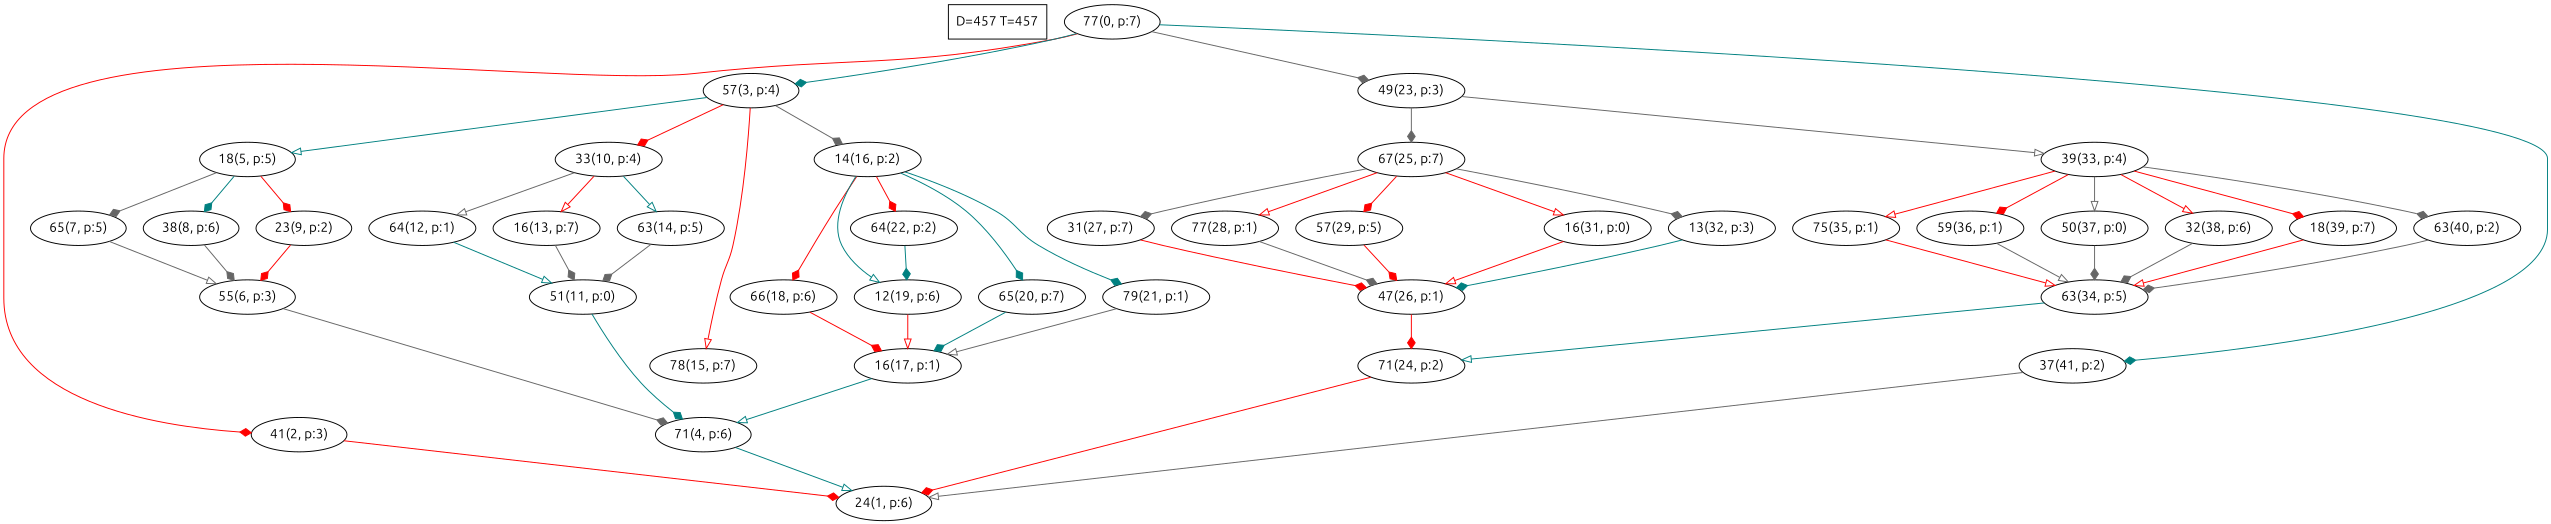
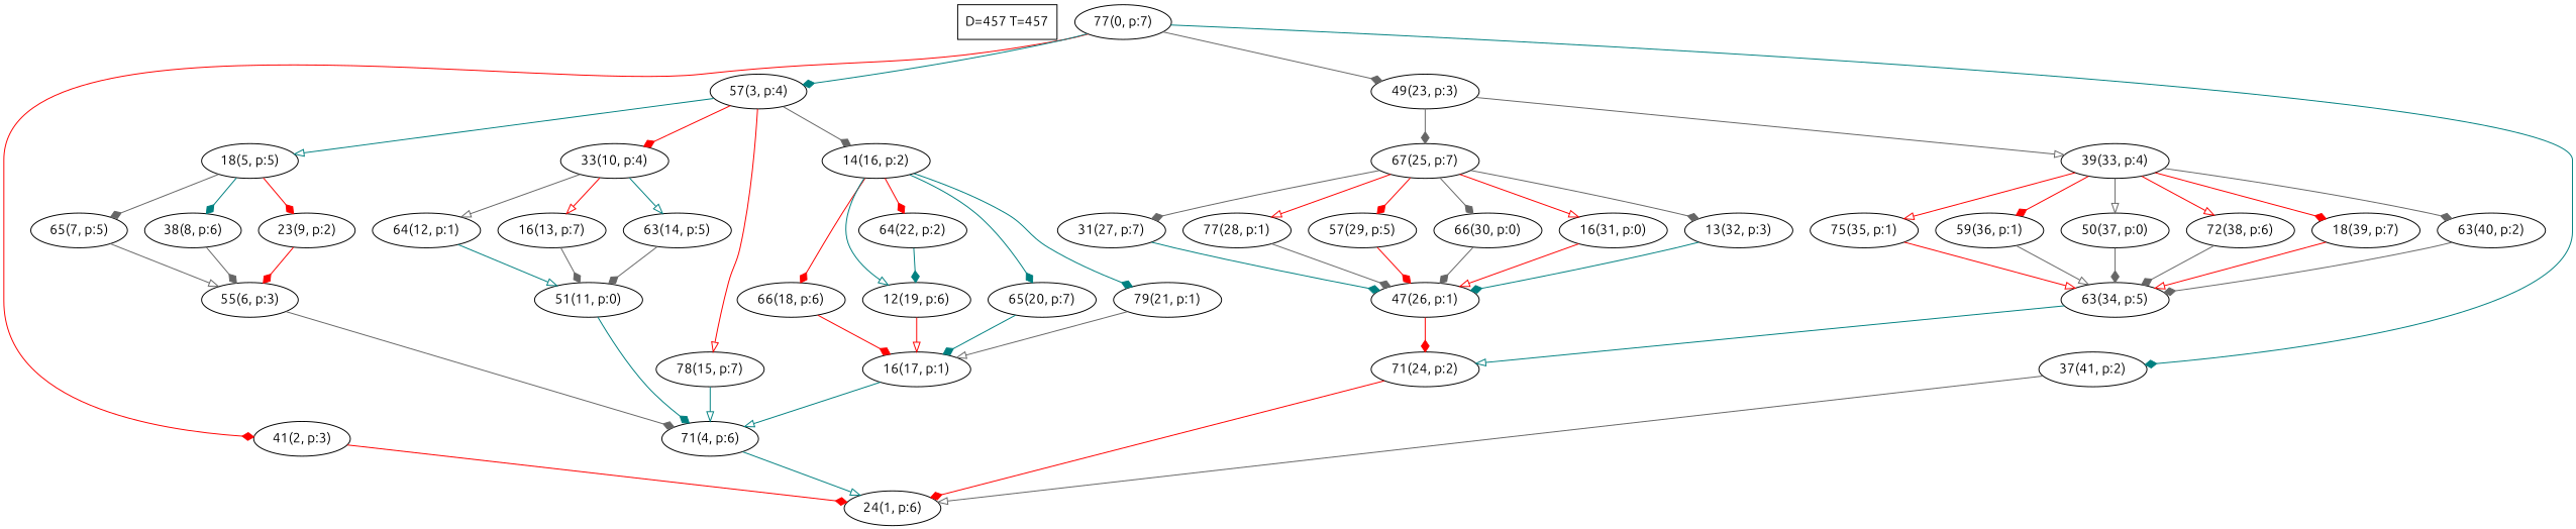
  digraph {
    fontname=Ubuntu
    node [fontname=Ubuntu]
    edge [arrowhead=diamond color=red fontname=Ubuntu]
    n1 [label="D=457 T=457" shape=box]
    n2 [label="77(0, p:7)"]
    n3 [label="41(2, p:3)"]
    n4 [label="57(3, p:4)"]
    n5 [label="49(23, p:3)"]
    n6 [label="37(41, p:2)"]
    n7 [label="24(1, p:6)"]
    n8 [label="18(5, p:5)"]
    n9 [label="33(10, p:4)"]
    n10 [label="78(15, p:7)"]
    n11 [label="14(16, p:2)"]
    n12 [label="67(25, p:7)"]
    n13 [label="39(33, p:4)"]
    n14 [label="65(7, p:5)"]
    n15 [label="38(8, p:6)"]
    n16 [label="23(9, p:2)"]
    n17 [label="64(12, p:1)"]
    n18 [label="16(13, p:7)"]
    n19 [label="63(14, p:5)"]
    n20 [label="71(4, p:6)"]
    n21 [label="66(18, p:6)"]
    n22 [label="12(19, p:6)"]
    n23 [label="65(20, p:7)"]
    n24 [label="79(21, p:1)"]
    n25 [label="64(22, p:2)"]
    n26 [label="55(6, p:3)"]
    n27 [label="51(11, p:0)"]
    n28 [label="16(17, p:1)"]
    n29 [label="31(27, p:7)"]
    n30 [label="77(28, p:1)"]
    n31 [label="57(29, p:5)"]
+   n32 [label="66(30, p:0)"]
    n33 [label="16(31, p:0)"]
    n34 [label="13(32, p:3)"]
    n35 [label="75(35, p:1)"]
    n36 [label="59(36, p:1)"]
    n37 [label="50(37, p:0)"]
-   n38 [label="32(38, p:6)"]
+   n38 [label="72(38, p:6)"]
    n39 [label="18(39, p:7)"]
    n40 [label="63(40, p:2)"]
    n41 [label="71(24, p:2)"]
    n42 [label="47(26, p:1)"]
    n43 [label="63(34, p:5)"]
    n2 -> n3
    n2 -> n4 [color=teal]
    n2 -> n5 [color=gray40]
    n2 -> n6 [color=teal]
    n3 -> n7
    n4 -> n8 [arrowhead=onormal color=teal]
    n4 -> n9
    n4 -> n10 [arrowhead=onormal]
    n4 -> n11 [color=gray40]
    n5 -> n12 [color=gray40]
    n5 -> n13 [arrowhead=onormal color=gray40]
    n6 -> n7 [arrowhead=onormal color=gray40]
    n8 -> n14 [color=gray40]
    n8 -> n15 [color=teal]
    n8 -> n16
    n9 -> n17 [arrowhead=onormal color=gray40]
    n9 -> n18 [arrowhead=onormal]
    n9 -> n19 [arrowhead=onormal color=teal]
+   n10 -> n20 [arrowhead=onormal color=teal]
    n11 -> n21
    n11 -> n22 [arrowhead=onormal color=teal]
    n11 -> n23 [color=teal]
    n11 -> n24 [color=teal]
    n11 -> n25
    n12 -> n29 [color=gray40]
    n12 -> n30 [arrowhead=onormal]
    n12 -> n31
+   n12 -> n32 [color=gray40]
    n12 -> n33 [arrowhead=onormal]
    n12 -> n34 [color=gray40]
    n13 -> n35 [arrowhead=onormal]
    n13 -> n36
    n13 -> n37 [arrowhead=onormal color=gray40]
    n13 -> n38 [arrowhead=onormal]
    n13 -> n39
    n13 -> n40 [color=gray40]
    n14 -> n26 [arrowhead=onormal color=gray40]
    n15 -> n26 [color=gray40]
    n16 -> n26
    n17 -> n27 [arrowhead=onormal color=teal]
    n18 -> n27 [color=gray40]
    n19 -> n27 [color=gray40]
    n20 -> n7 [arrowhead=onormal color=teal]
    n21 -> n28
    n22 -> n28 [arrowhead=onormal]
    n23 -> n28 [color=teal]
    n24 -> n28 [arrowhead=onormal color=gray40]
    n25 -> n22 [color=teal]
    n26 -> n20 [color=gray40]
    n27 -> n20 [color=teal]
    n28 -> n20 [arrowhead=onormal color=teal]
-   n29 -> n42
+   n29 -> n42 [color=teal]
    n30 -> n42 [color=gray40]
    n31 -> n42
+   n32 -> n42 [color=gray40]
    n33 -> n42 [arrowhead=onormal]
    n34 -> n42 [color=teal]
    n35 -> n43 [arrowhead=onormal]
    n36 -> n43 [arrowhead=onormal color=gray40]
    n37 -> n43 [color=gray40]
    n38 -> n43 [color=gray40]
    n39 -> n43 [arrowhead=onormal]
    n40 -> n43 [color=gray40]
    n41 -> n7
    n42 -> n41
    n43 -> n41 [arrowhead=onormal color=teal]
  }
